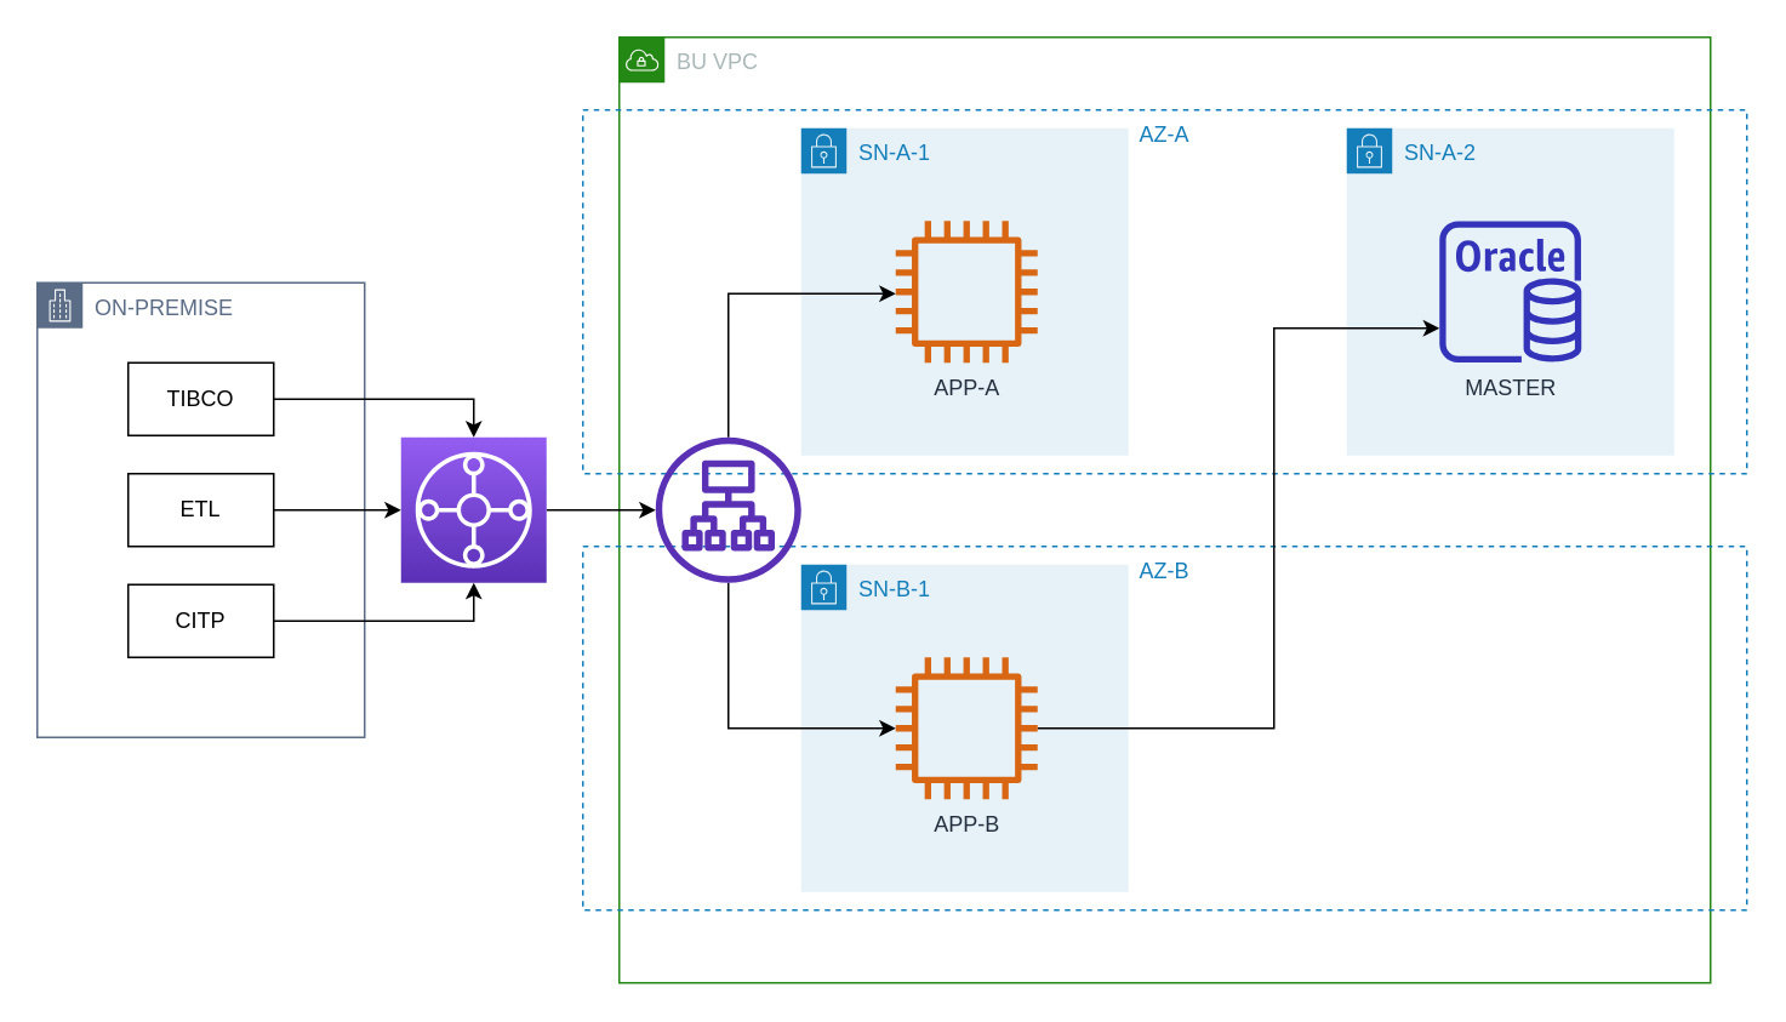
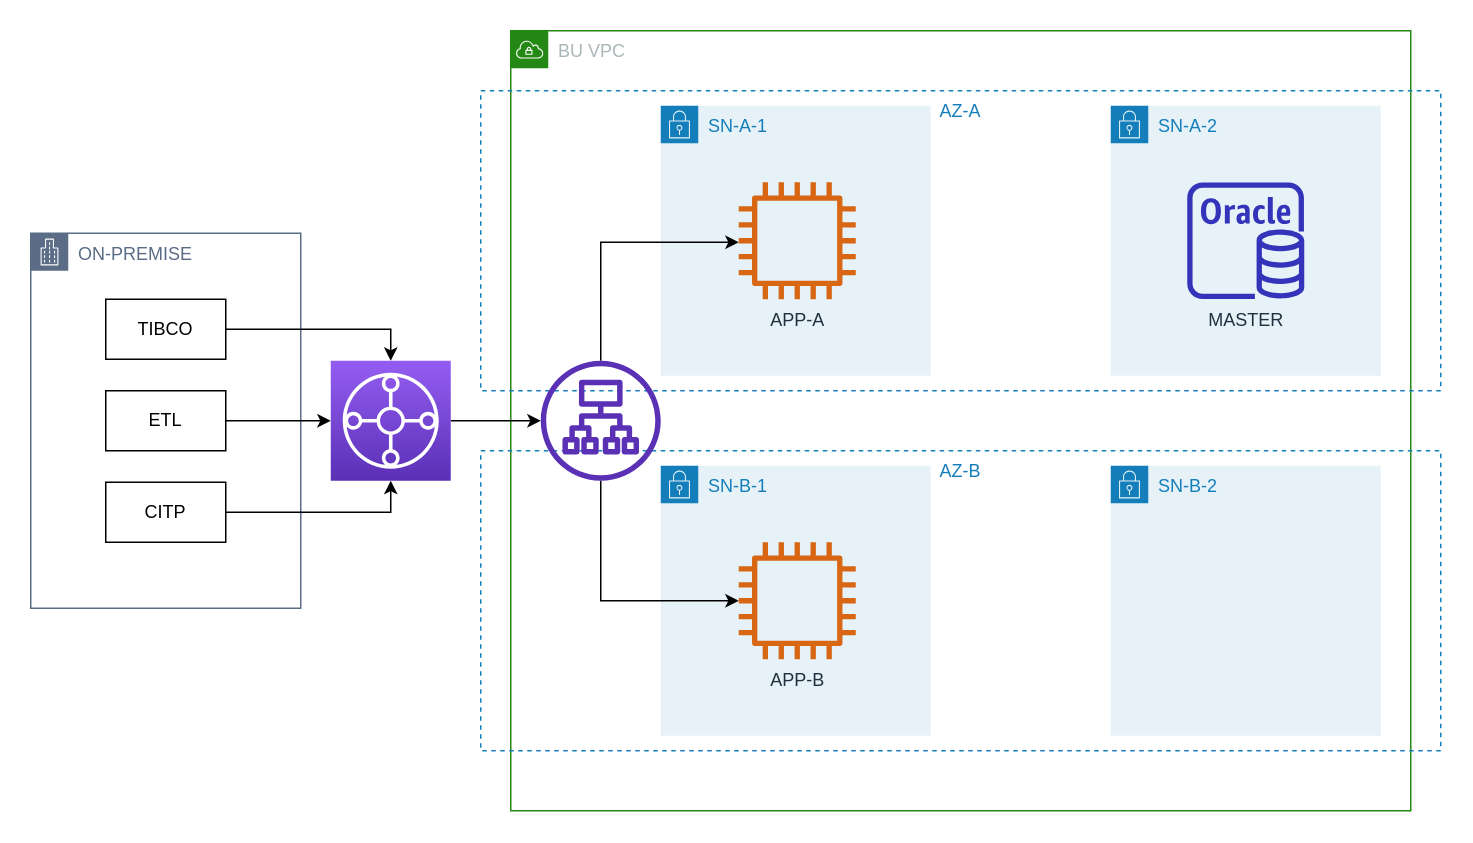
  <mxCell id="0" />
  <mxCell id="1" parent="0" />
  <mxCell id="2" value="BU VPC" style="points=[[0,0],[0.25,0],[0.5,0],[0.75,0],[1,0],[1,0.25],[1,0.5],[1,0.75],[1,1],[0.75,1],[0.5,1],[0.25,1],[0,1],[0,0.75],[0,0.5],[0,0.25]];outlineConnect=0;gradientColor=none;html=1;whiteSpace=wrap;fontSize=12;fontStyle=0;shape=mxgraph.aws4.group;grIcon=mxgraph.aws4.group_vpc;strokeColor=#248814;fillColor=none;verticalAlign=top;align=left;spacingLeft=30;fontColor=#AAB7B8;dashed=0;" parent="1" vertex="1"><mxGeometry x="340" y="20" width="600" height="520" as="geometry" /></mxCell>
  <mxCell id="3" value="AZ-A" style="fillColor=none;strokeColor=#147EBA;dashed=1;verticalAlign=top;fontStyle=0;fontColor=#147EBA;" parent="1" vertex="1"><mxGeometry x="320" y="60" width="640" height="200" as="geometry" /></mxCell>
  <mxCell id="4" value="AZ-B" style="fillColor=none;strokeColor=#147EBA;dashed=1;verticalAlign=top;fontStyle=0;fontColor=#147EBA;" parent="1" vertex="1"><mxGeometry x="320" y="300" width="640" height="200" as="geometry" /></mxCell>
  <mxCell id="5" value="SN-A-1" style="points=[[0,0],[0.25,0],[0.5,0],[0.75,0],[1,0],[1,0.25],[1,0.5],[1,0.75],[1,1],[0.75,1],[0.5,1],[0.25,1],[0,1],[0,0.75],[0,0.5],[0,0.25]];outlineConnect=0;gradientColor=none;html=1;whiteSpace=wrap;fontSize=12;fontStyle=0;shape=mxgraph.aws4.group;grIcon=mxgraph.aws4.group_security_group;grStroke=0;strokeColor=#147EBA;fillColor=#E6F2F8;verticalAlign=top;align=left;spacingLeft=30;fontColor=#147EBA;dashed=0;" parent="1" vertex="1"><mxGeometry x="440" y="70" width="180" height="180" as="geometry" /></mxCell>
+ <mxCell id="6" value="SN-B-2" style="points=[[0,0],[0.25,0],[0.5,0],[0.75,0],[1,0],[1,0.25],[1,0.5],[1,0.75],[1,1],[0.75,1],[0.5,1],[0.25,1],[0,1],[0,0.75],[0,0.5],[0,0.25]];outlineConnect=0;gradientColor=none;html=1;whiteSpace=wrap;fontSize=12;fontStyle=0;shape=mxgraph.aws4.group;grIcon=mxgraph.aws4.group_security_group;grStroke=0;strokeColor=#147EBA;fillColor=#E6F2F8;verticalAlign=top;align=left;spacingLeft=30;fontColor=#147EBA;dashed=0;" parent="1" vertex="1"><mxGeometry x="740" y="310" width="180" height="180" as="geometry" /></mxCell>
  <mxCell id="7" value="SN-A-2" style="points=[[0,0],[0.25,0],[0.5,0],[0.75,0],[1,0],[1,0.25],[1,0.5],[1,0.75],[1,1],[0.75,1],[0.5,1],[0.25,1],[0,1],[0,0.75],[0,0.5],[0,0.25]];outlineConnect=0;gradientColor=none;html=1;whiteSpace=wrap;fontSize=12;fontStyle=0;shape=mxgraph.aws4.group;grIcon=mxgraph.aws4.group_security_group;grStroke=0;strokeColor=#147EBA;fillColor=#E6F2F8;verticalAlign=top;align=left;spacingLeft=30;fontColor=#147EBA;dashed=0;" parent="1" vertex="1"><mxGeometry x="740" y="70" width="180" height="180" as="geometry" /></mxCell>
  <mxCell id="8" value="SN-B-1" style="points=[[0,0],[0.25,0],[0.5,0],[0.75,0],[1,0],[1,0.25],[1,0.5],[1,0.75],[1,1],[0.75,1],[0.5,1],[0.25,1],[0,1],[0,0.75],[0,0.5],[0,0.25]];outlineConnect=0;gradientColor=none;html=1;whiteSpace=wrap;fontSize=12;fontStyle=0;shape=mxgraph.aws4.group;grIcon=mxgraph.aws4.group_security_group;grStroke=0;strokeColor=#147EBA;fillColor=#E6F2F8;verticalAlign=top;align=left;spacingLeft=30;fontColor=#147EBA;dashed=0;" parent="1" vertex="1"><mxGeometry x="440" y="310" width="180" height="180" as="geometry" /></mxCell>
  <mxCell id="9" style="edgeStyle=orthogonalEdgeStyle;rounded=0;orthogonalLoop=1;jettySize=auto;html=1;" parent="1" source="10" target="18" edge="1"><mxGeometry relative="1" as="geometry" /></mxCell>
  <mxCell id="10" value="" style="outlineConnect=0;fontColor=#232F3E;gradientColor=#945DF2;gradientDirection=north;fillColor=#5A30B5;strokeColor=#ffffff;dashed=0;verticalLabelPosition=bottom;verticalAlign=top;align=center;html=1;fontSize=12;fontStyle=0;aspect=fixed;shape=mxgraph.aws4.resourceIcon;resIcon=mxgraph.aws4.transit_gateway;" parent="1" vertex="1"><mxGeometry x="220" y="240" width="80" height="80" as="geometry" /></mxCell>
  <mxCell id="11" value="ON-PREMISE" style="points=[[0,0],[0.25,0],[0.5,0],[0.75,0],[1,0],[1,0.25],[1,0.5],[1,0.75],[1,1],[0.75,1],[0.5,1],[0.25,1],[0,1],[0,0.75],[0,0.5],[0,0.25]];outlineConnect=0;gradientColor=none;html=1;whiteSpace=wrap;fontSize=12;fontStyle=0;shape=mxgraph.aws4.group;grIcon=mxgraph.aws4.group_corporate_data_center;strokeColor=#5A6C86;fillColor=none;verticalAlign=top;align=left;spacingLeft=30;fontColor=#5A6C86;dashed=0;" parent="1" vertex="1"><mxGeometry x="20" y="155" width="180" height="250" as="geometry" /></mxCell>
  <mxCell id="12" value="APP-A" style="outlineConnect=0;fontColor=#232F3E;gradientColor=none;fillColor=#D86613;strokeColor=none;dashed=0;verticalLabelPosition=bottom;verticalAlign=top;align=center;html=1;fontSize=12;fontStyle=0;aspect=fixed;pointerEvents=1;shape=mxgraph.aws4.instance2;" parent="1" vertex="1"><mxGeometry x="492" y="121" width="78" height="78" as="geometry" /></mxCell>
- <mxCell id="13" style="edgeStyle=orthogonalEdgeStyle;rounded=0;orthogonalLoop=1;jettySize=auto;html=1;" parent="1" source="14" target="15" edge="1"><mxGeometry relative="1" as="geometry"><Array as="points"><mxPoint x="700" y="400" /><mxPoint x="700" y="180" /></Array></mxGeometry></mxCell>
  <mxCell id="14" value="APP-B" style="outlineConnect=0;fontColor=#232F3E;gradientColor=none;fillColor=#D86613;strokeColor=none;dashed=0;verticalLabelPosition=bottom;verticalAlign=top;align=center;html=1;fontSize=12;fontStyle=0;aspect=fixed;pointerEvents=1;shape=mxgraph.aws4.instance2;" parent="1" vertex="1"><mxGeometry x="492" y="361" width="78" height="78" as="geometry" /></mxCell>
  <mxCell id="15" value="MASTER" style="outlineConnect=0;fontColor=#232F3E;gradientColor=none;fillColor=#3334B9;strokeColor=none;dashed=0;verticalLabelPosition=bottom;verticalAlign=top;align=center;html=1;fontSize=12;fontStyle=0;aspect=fixed;pointerEvents=1;shape=mxgraph.aws4.rds_oracle_instance;" parent="1" vertex="1"><mxGeometry x="791" y="121" width="78" height="78" as="geometry" /></mxCell>
  <mxCell id="16" style="edgeStyle=orthogonalEdgeStyle;rounded=0;orthogonalLoop=1;jettySize=auto;html=1;" parent="1" source="18" target="12" edge="1"><mxGeometry relative="1" as="geometry"><mxPoint x="460" y="161" as="targetPoint" /><Array as="points"><mxPoint x="400" y="161" /></Array></mxGeometry></mxCell>
  <mxCell id="17" style="edgeStyle=orthogonalEdgeStyle;rounded=0;orthogonalLoop=1;jettySize=auto;html=1;" parent="1" source="18" target="14" edge="1"><mxGeometry relative="1" as="geometry"><mxPoint x="460" y="400" as="targetPoint" /><Array as="points"><mxPoint x="400" y="400" /></Array></mxGeometry></mxCell>
  <mxCell id="18" value="&lt;br&gt;" style="outlineConnect=0;fontColor=#232F3E;gradientColor=none;fillColor=#5A30B5;strokeColor=none;dashed=0;verticalLabelPosition=bottom;verticalAlign=top;align=center;html=1;fontSize=12;fontStyle=0;aspect=fixed;pointerEvents=1;shape=mxgraph.aws4.application_load_balancer;sketch=0;shadow=0;" parent="1" vertex="1"><mxGeometry x="360" y="240" width="80" height="80" as="geometry" /></mxCell>
  <mxCell id="19" style="edgeStyle=orthogonalEdgeStyle;rounded=0;orthogonalLoop=1;jettySize=auto;html=1;" edge="1" parent="1" source="20" target="10"><mxGeometry relative="1" as="geometry" /></mxCell>
  <mxCell id="20" value="TIBCO" style="rounded=0;whiteSpace=wrap;html=1;" vertex="1" parent="1"><mxGeometry x="70" y="199" width="80" height="40" as="geometry" /></mxCell>
  <mxCell id="21" style="edgeStyle=orthogonalEdgeStyle;rounded=0;orthogonalLoop=1;jettySize=auto;html=1;" edge="1" parent="1" source="22" target="10"><mxGeometry relative="1" as="geometry" /></mxCell>
  <mxCell id="22" value="CITP" style="rounded=0;whiteSpace=wrap;html=1;" vertex="1" parent="1"><mxGeometry x="70" y="321" width="80" height="40" as="geometry" /></mxCell>
  <mxCell id="23" style="edgeStyle=orthogonalEdgeStyle;rounded=0;orthogonalLoop=1;jettySize=auto;html=1;" edge="1" parent="1" source="24" target="10"><mxGeometry relative="1" as="geometry" /></mxCell>
  <mxCell id="24" value="ETL" style="rounded=0;whiteSpace=wrap;html=1;" vertex="1" parent="1"><mxGeometry x="70" y="260" width="80" height="40" as="geometry" /></mxCell>
